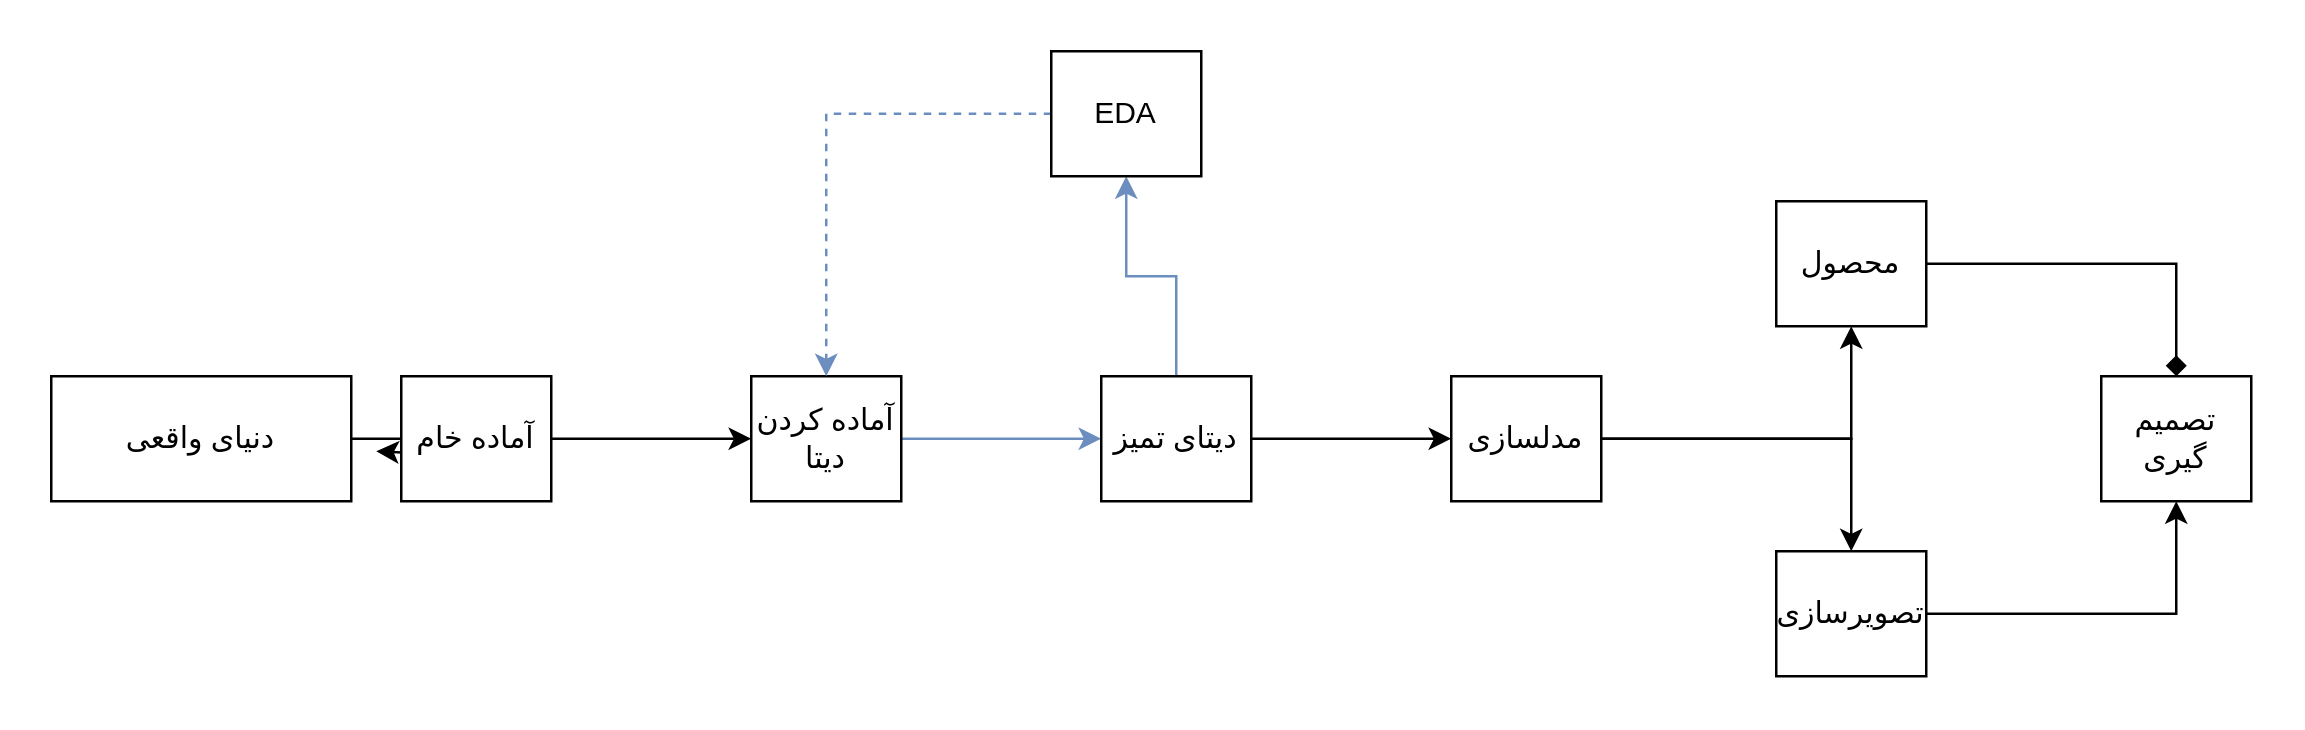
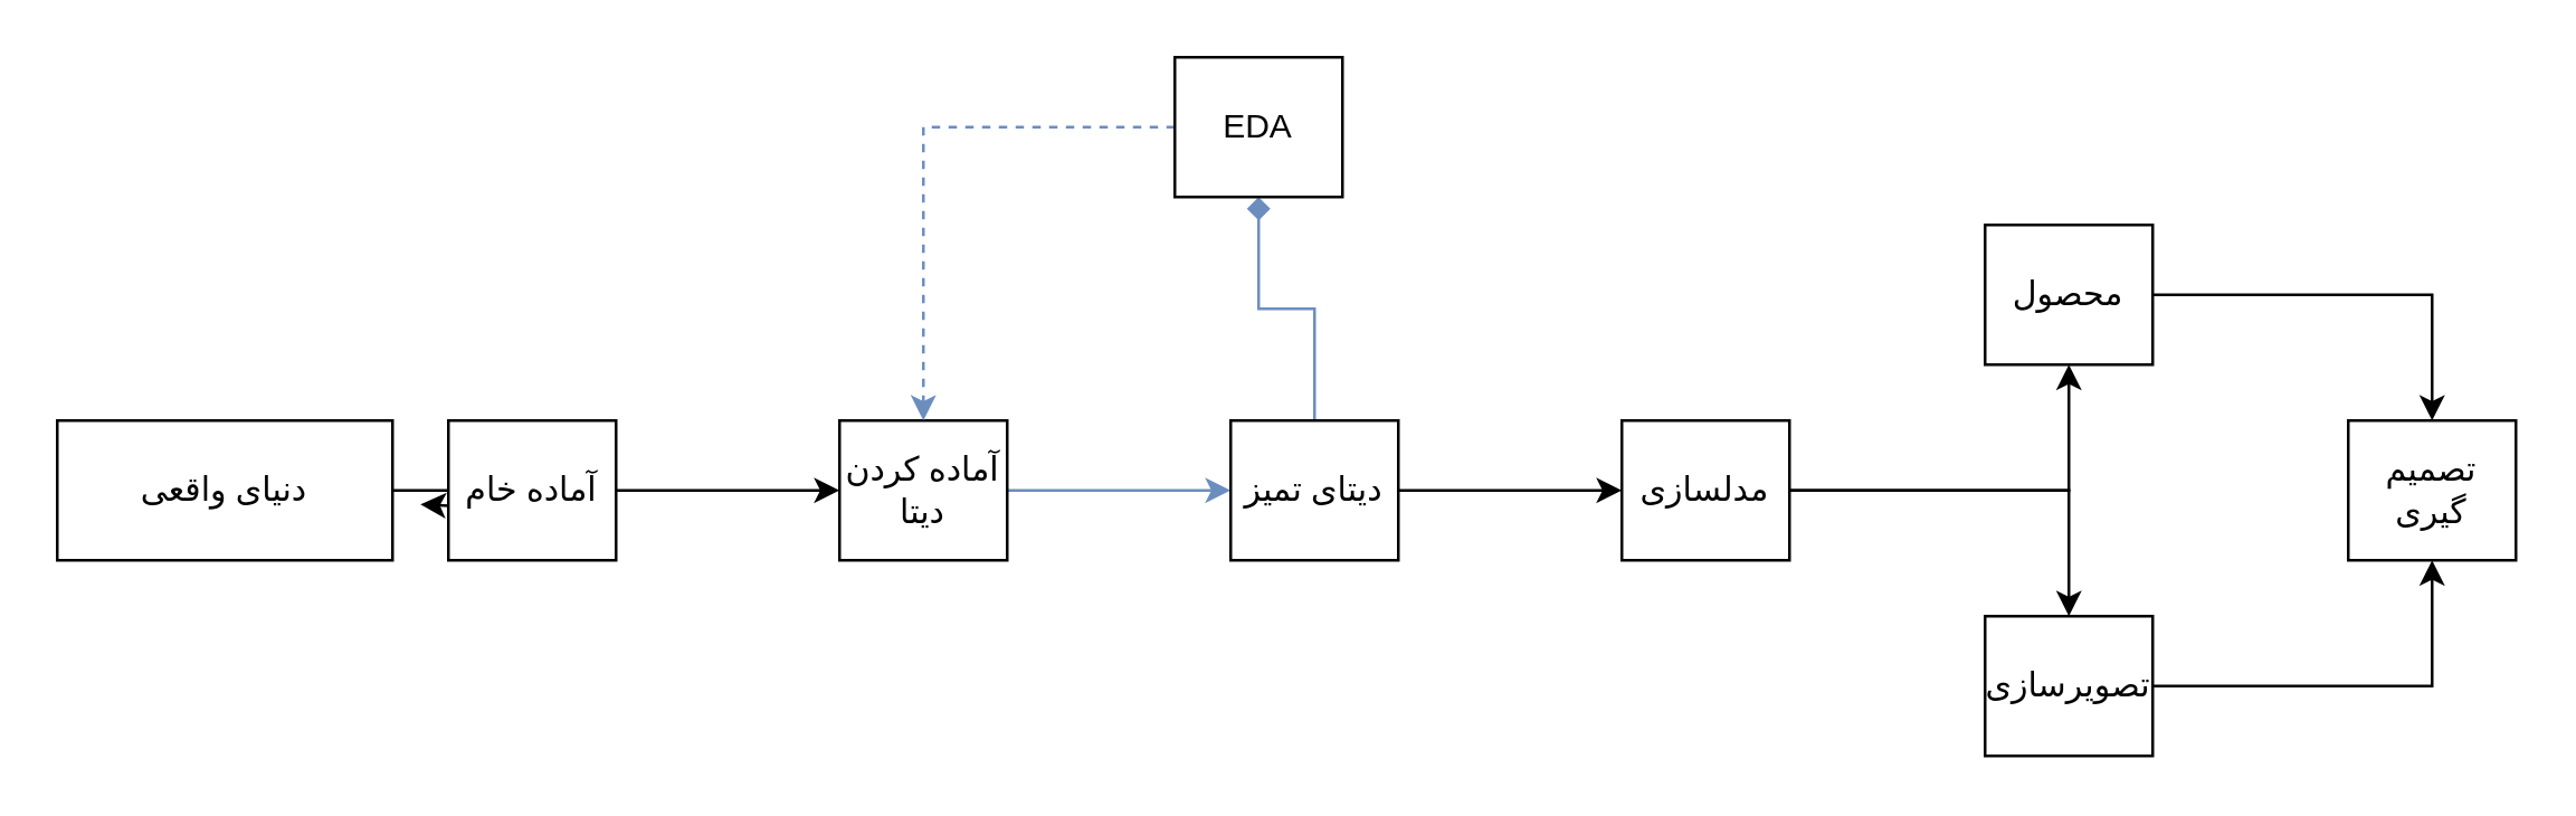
  <mxCell id="0" />
  <mxCell id="1" parent="0" />
  <mxCell id="2" style="edgeStyle=orthogonalEdgeStyle;rounded=0;orthogonalLoop=1;jettySize=auto;html=1;" edge="1" parent="1" source="3"><mxGeometry relative="1" as="geometry"><mxPoint x="150" y="180" as="targetPoint" /></mxGeometry></mxCell>
  <mxCell id="3" value="دنیای واقعی" style="rounded=0;whiteSpace=wrap;html=1;" vertex="1" parent="1"><mxGeometry x="20" y="150" width="120" height="50" as="geometry" /></mxCell>
  <mxCell id="4" value="" style="edgeStyle=orthogonalEdgeStyle;rounded=0;orthogonalLoop=1;jettySize=auto;html=1;" edge="1" parent="1" source="5" target="7"><mxGeometry relative="1" as="geometry" /></mxCell>
  <mxCell id="5" value="آماده خام" style="rounded=0;whiteSpace=wrap;html=1;" vertex="1" parent="1"><mxGeometry x="160" y="150" width="60" height="50" as="geometry" /></mxCell>
  <mxCell id="6" value="" style="edgeStyle=orthogonalEdgeStyle;rounded=0;orthogonalLoop=1;jettySize=auto;html=1;fillColor=#dae8fc;strokeColor=#6c8ebf;" edge="1" parent="1" source="7" target="10"><mxGeometry relative="1" as="geometry" /></mxCell>
  <mxCell id="7" value="آماده کردن دیتا" style="rounded=0;whiteSpace=wrap;html=1;" vertex="1" parent="1"><mxGeometry x="300" y="150" width="60" height="50" as="geometry" /></mxCell>
- <mxCell id="8" value="" style="edgeStyle=orthogonalEdgeStyle;rounded=0;orthogonalLoop=1;jettySize=auto;html=1;fillColor=#dae8fc;strokeColor=#6c8ebf;" edge="1" parent="1" source="10" target="12"><mxGeometry relative="1" as="geometry" /></mxCell>
+ <mxCell id="8" value="" style="edgeStyle=orthogonalEdgeStyle;rounded=0;orthogonalLoop=1;jettySize=auto;html=1;fillColor=#dae8fc;strokeColor=#6c8ebf;endArrow=diamond;" edge="1" parent="1" source="10" target="12"><mxGeometry relative="1" as="geometry" /></mxCell>
  <mxCell id="9" value="" style="edgeStyle=orthogonalEdgeStyle;rounded=0;orthogonalLoop=1;jettySize=auto;html=1;" edge="1" parent="1" source="10" target="15"><mxGeometry relative="1" as="geometry" /></mxCell>
  <mxCell id="10" value="دیتای تمیز" style="rounded=0;whiteSpace=wrap;html=1;" vertex="1" parent="1"><mxGeometry x="440" y="150" width="60" height="50" as="geometry" /></mxCell>
  <mxCell id="11" style="edgeStyle=orthogonalEdgeStyle;rounded=0;orthogonalLoop=1;jettySize=auto;html=1;fillColor=#dae8fc;strokeColor=#6c8ebf;dashed=1;" edge="1" parent="1" source="12" target="7"><mxGeometry relative="1" as="geometry" /></mxCell>
  <mxCell id="12" value="EDA" style="rounded=0;whiteSpace=wrap;html=1;" vertex="1" parent="1"><mxGeometry x="420" y="20" width="60" height="50" as="geometry" /></mxCell>
  <mxCell id="13" value="" style="edgeStyle=orthogonalEdgeStyle;rounded=0;orthogonalLoop=1;jettySize=auto;html=1;" edge="1" parent="1" source="15" target="17"><mxGeometry relative="1" as="geometry" /></mxCell>
  <mxCell id="14" value="" style="edgeStyle=orthogonalEdgeStyle;rounded=0;orthogonalLoop=1;jettySize=auto;html=1;" edge="1" parent="1" source="15" target="19"><mxGeometry relative="1" as="geometry" /></mxCell>
  <mxCell id="15" value="مدلسازی" style="rounded=0;whiteSpace=wrap;html=1;" vertex="1" parent="1"><mxGeometry x="580" y="150" width="60" height="50" as="geometry" /></mxCell>
- <mxCell id="16" style="edgeStyle=orthogonalEdgeStyle;rounded=0;orthogonalLoop=1;jettySize=auto;html=1;exitX=1;exitY=0.5;exitDx=0;exitDy=0;entryX=0.5;entryY=0;entryDx=0;entryDy=0;endArrow=diamond;" edge="1" parent="1" source="17" target="20"><mxGeometry relative="1" as="geometry" /></mxCell>
+ <mxCell id="16" style="edgeStyle=orthogonalEdgeStyle;rounded=0;orthogonalLoop=1;jettySize=auto;html=1;exitX=1;exitY=0.5;exitDx=0;exitDy=0;entryX=0.5;entryY=0;entryDx=0;entryDy=0;" edge="1" parent="1" source="17" target="20"><mxGeometry relative="1" as="geometry" /></mxCell>
  <mxCell id="17" value="محصول" style="rounded=0;whiteSpace=wrap;html=1;" vertex="1" parent="1"><mxGeometry x="710" y="80" width="60" height="50" as="geometry" /></mxCell>
  <mxCell id="18" value="" style="edgeStyle=orthogonalEdgeStyle;rounded=0;orthogonalLoop=1;jettySize=auto;html=1;" edge="1" parent="1" source="19" target="20"><mxGeometry relative="1" as="geometry" /></mxCell>
  <mxCell id="19" value="تصویرسازی" style="rounded=0;whiteSpace=wrap;html=1;" vertex="1" parent="1"><mxGeometry x="710" y="220" width="60" height="50" as="geometry" /></mxCell>
  <mxCell id="20" value="تصمیم گیری" style="rounded=0;whiteSpace=wrap;html=1;" vertex="1" parent="1"><mxGeometry x="840" y="150" width="60" height="50" as="geometry" /></mxCell>
